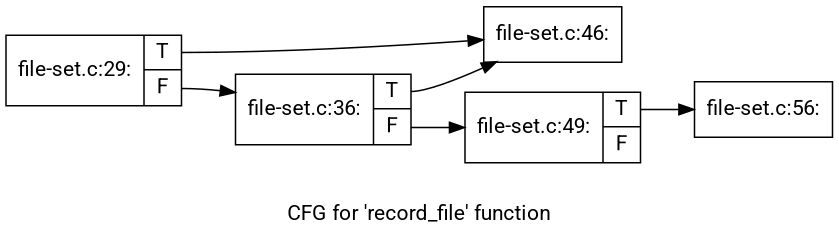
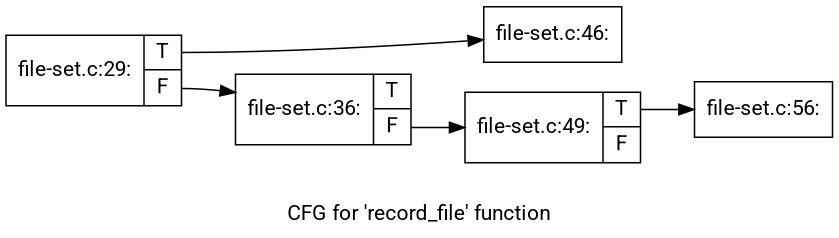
  digraph {
    fontname=Roboto
    label="CFG for 'record_file' function"
    rankdir=LR
    node [fontname=Roboto shape=record]
    edge [fontname=Roboto tailport=s0]
    n1 [label="{file-set.c:29:|{<s0>T|<s1>F}}"]
    n2 [label="{file-set.c:36:|{<s0>T|<s1>F}}"]
    n3 [label="{file-set.c:46:}"]
    n4 [label="{file-set.c:56:}"]
    n5 [label="{file-set.c:49:|{<s0>T|<s1>F}}"]
    n1 -> n2 [tailport=s1]
    n1 -> n3
-   n2 -> n3
    n2 -> n5 [tailport=s1]
    n5 -> n4
  }
